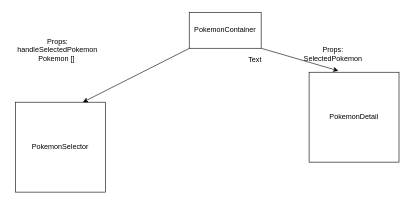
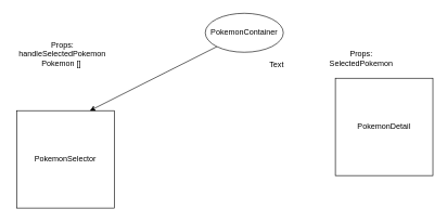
  <mxCell id="0" />
  <mxCell id="1" parent="0" />
- <mxCell id="2" value="PokemonContainer" style="rounded=0;whiteSpace=wrap;html=1;" vertex="1" parent="1"><mxGeometry x="315" y="20" width="120" height="60" as="geometry" /></mxCell>
+ <mxCell id="2" value="PokemonContainer" style="ellipse;whiteSpace=wrap;html=1;" vertex="1" parent="1"><mxGeometry x="315" y="20" width="120" height="60" as="geometry" /></mxCell>
  <mxCell id="3" value="PokemonSelector" style="whiteSpace=wrap;html=1;aspect=fixed;" vertex="1" parent="1"><mxGeometry x="25" y="170" width="150" height="150" as="geometry" /></mxCell>
  <mxCell id="4" value="PokemonDetail" style="whiteSpace=wrap;html=1;aspect=fixed;" vertex="1" parent="1"><mxGeometry x="515" y="120" width="150" height="150" as="geometry" /></mxCell>
- <mxCell id="5" value="" style="endArrow=classic;html=1;entryX=0.326;entryY=-0.016;entryDx=0;entryDy=0;entryPerimeter=0;exitX=1;exitY=1;exitDx=0;exitDy=0;" edge="1" parent="1" source="2" target="4"><mxGeometry width="50" height="50" relative="1" as="geometry"><mxPoint x="395" y="120" as="sourcePoint" /><mxPoint x="445" y="70" as="targetPoint" /></mxGeometry></mxCell>
  <mxCell id="6" value="Props: SelectedPokemon" style="text;html=1;strokeColor=none;fillColor=none;align=center;verticalAlign=middle;whiteSpace=wrap;rounded=0;" vertex="1" parent="1"><mxGeometry x="535" y="80" width="40" height="20" as="geometry" /></mxCell>
  <mxCell id="7" value="" style="endArrow=classic;html=1;entryX=0.75;entryY=0;entryDx=0;entryDy=0;" edge="1" parent="1" source="2" target="3"><mxGeometry width="50" height="50" relative="1" as="geometry"><mxPoint x="395" y="120" as="sourcePoint" /><mxPoint x="445" y="70" as="targetPoint" /></mxGeometry></mxCell>
  <mxCell id="8" value="Text" style="text;html=1;strokeColor=none;fillColor=none;align=center;verticalAlign=middle;whiteSpace=wrap;rounded=0;" vertex="1" parent="1"><mxGeometry x="405" y="90" width="40" height="20" as="geometry" /></mxCell>
  <mxCell id="9" value="Props:&lt;br&gt;handleSelectedPokemon&lt;br&gt;Pokemon []&amp;nbsp;" style="text;html=1;align=center;verticalAlign=middle;resizable=0;points=[];autosize=1;" vertex="1" parent="1"><mxGeometry x="20" y="58" width="150" height="50" as="geometry" /></mxCell>
